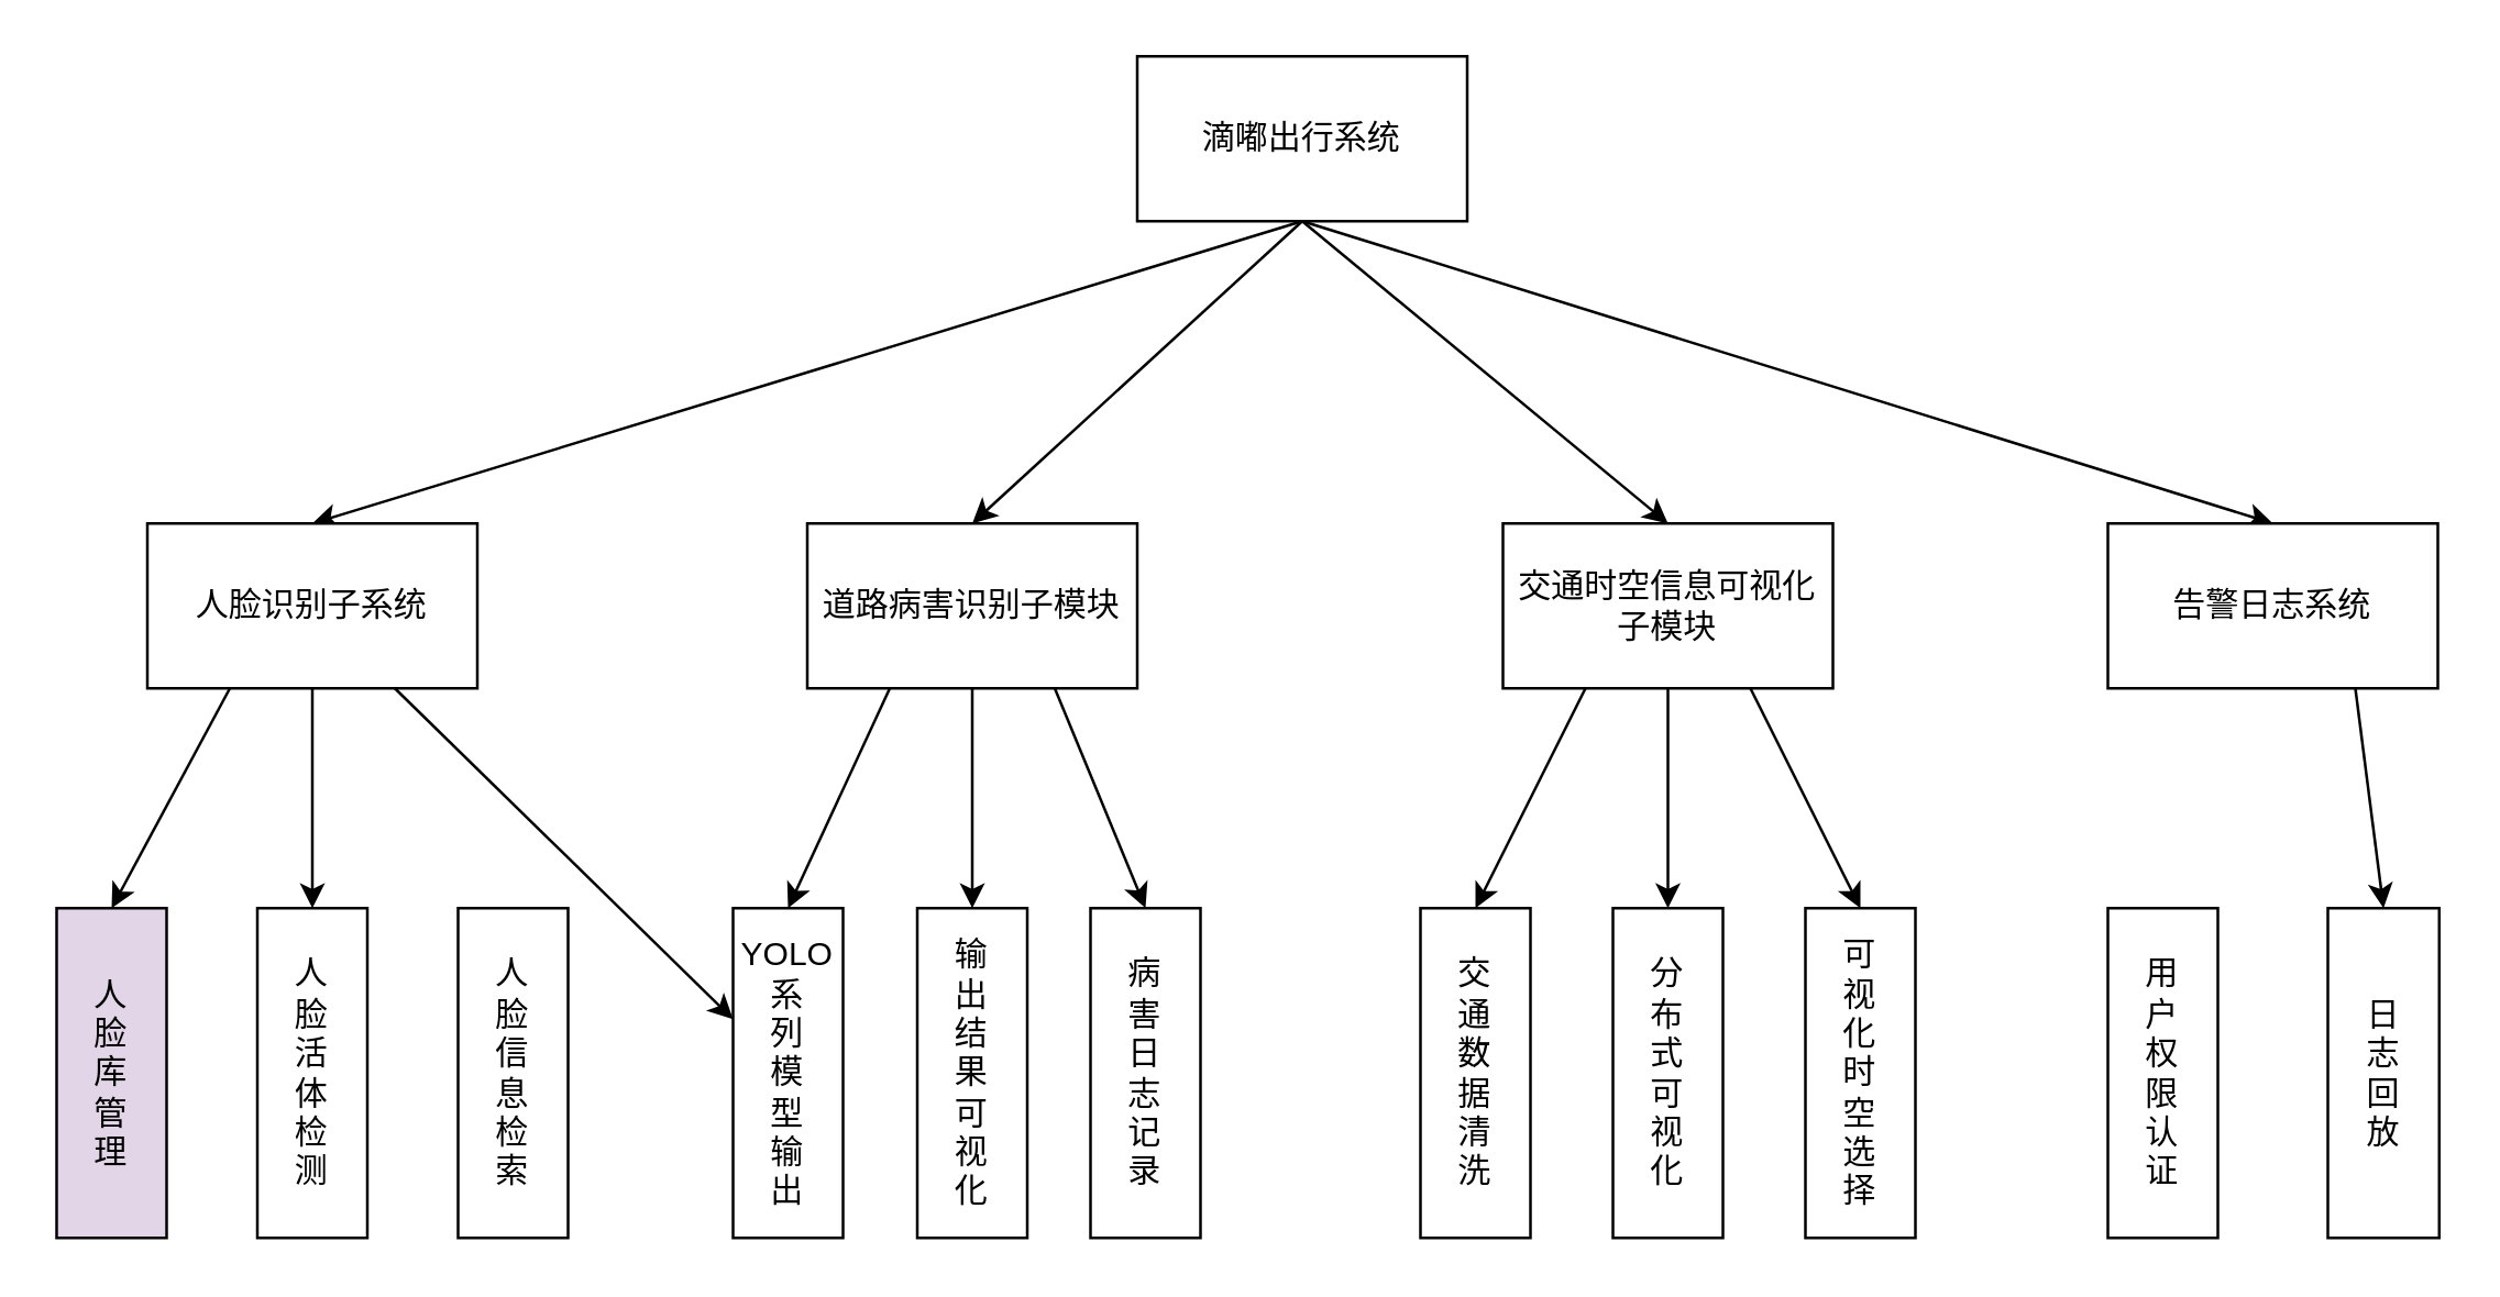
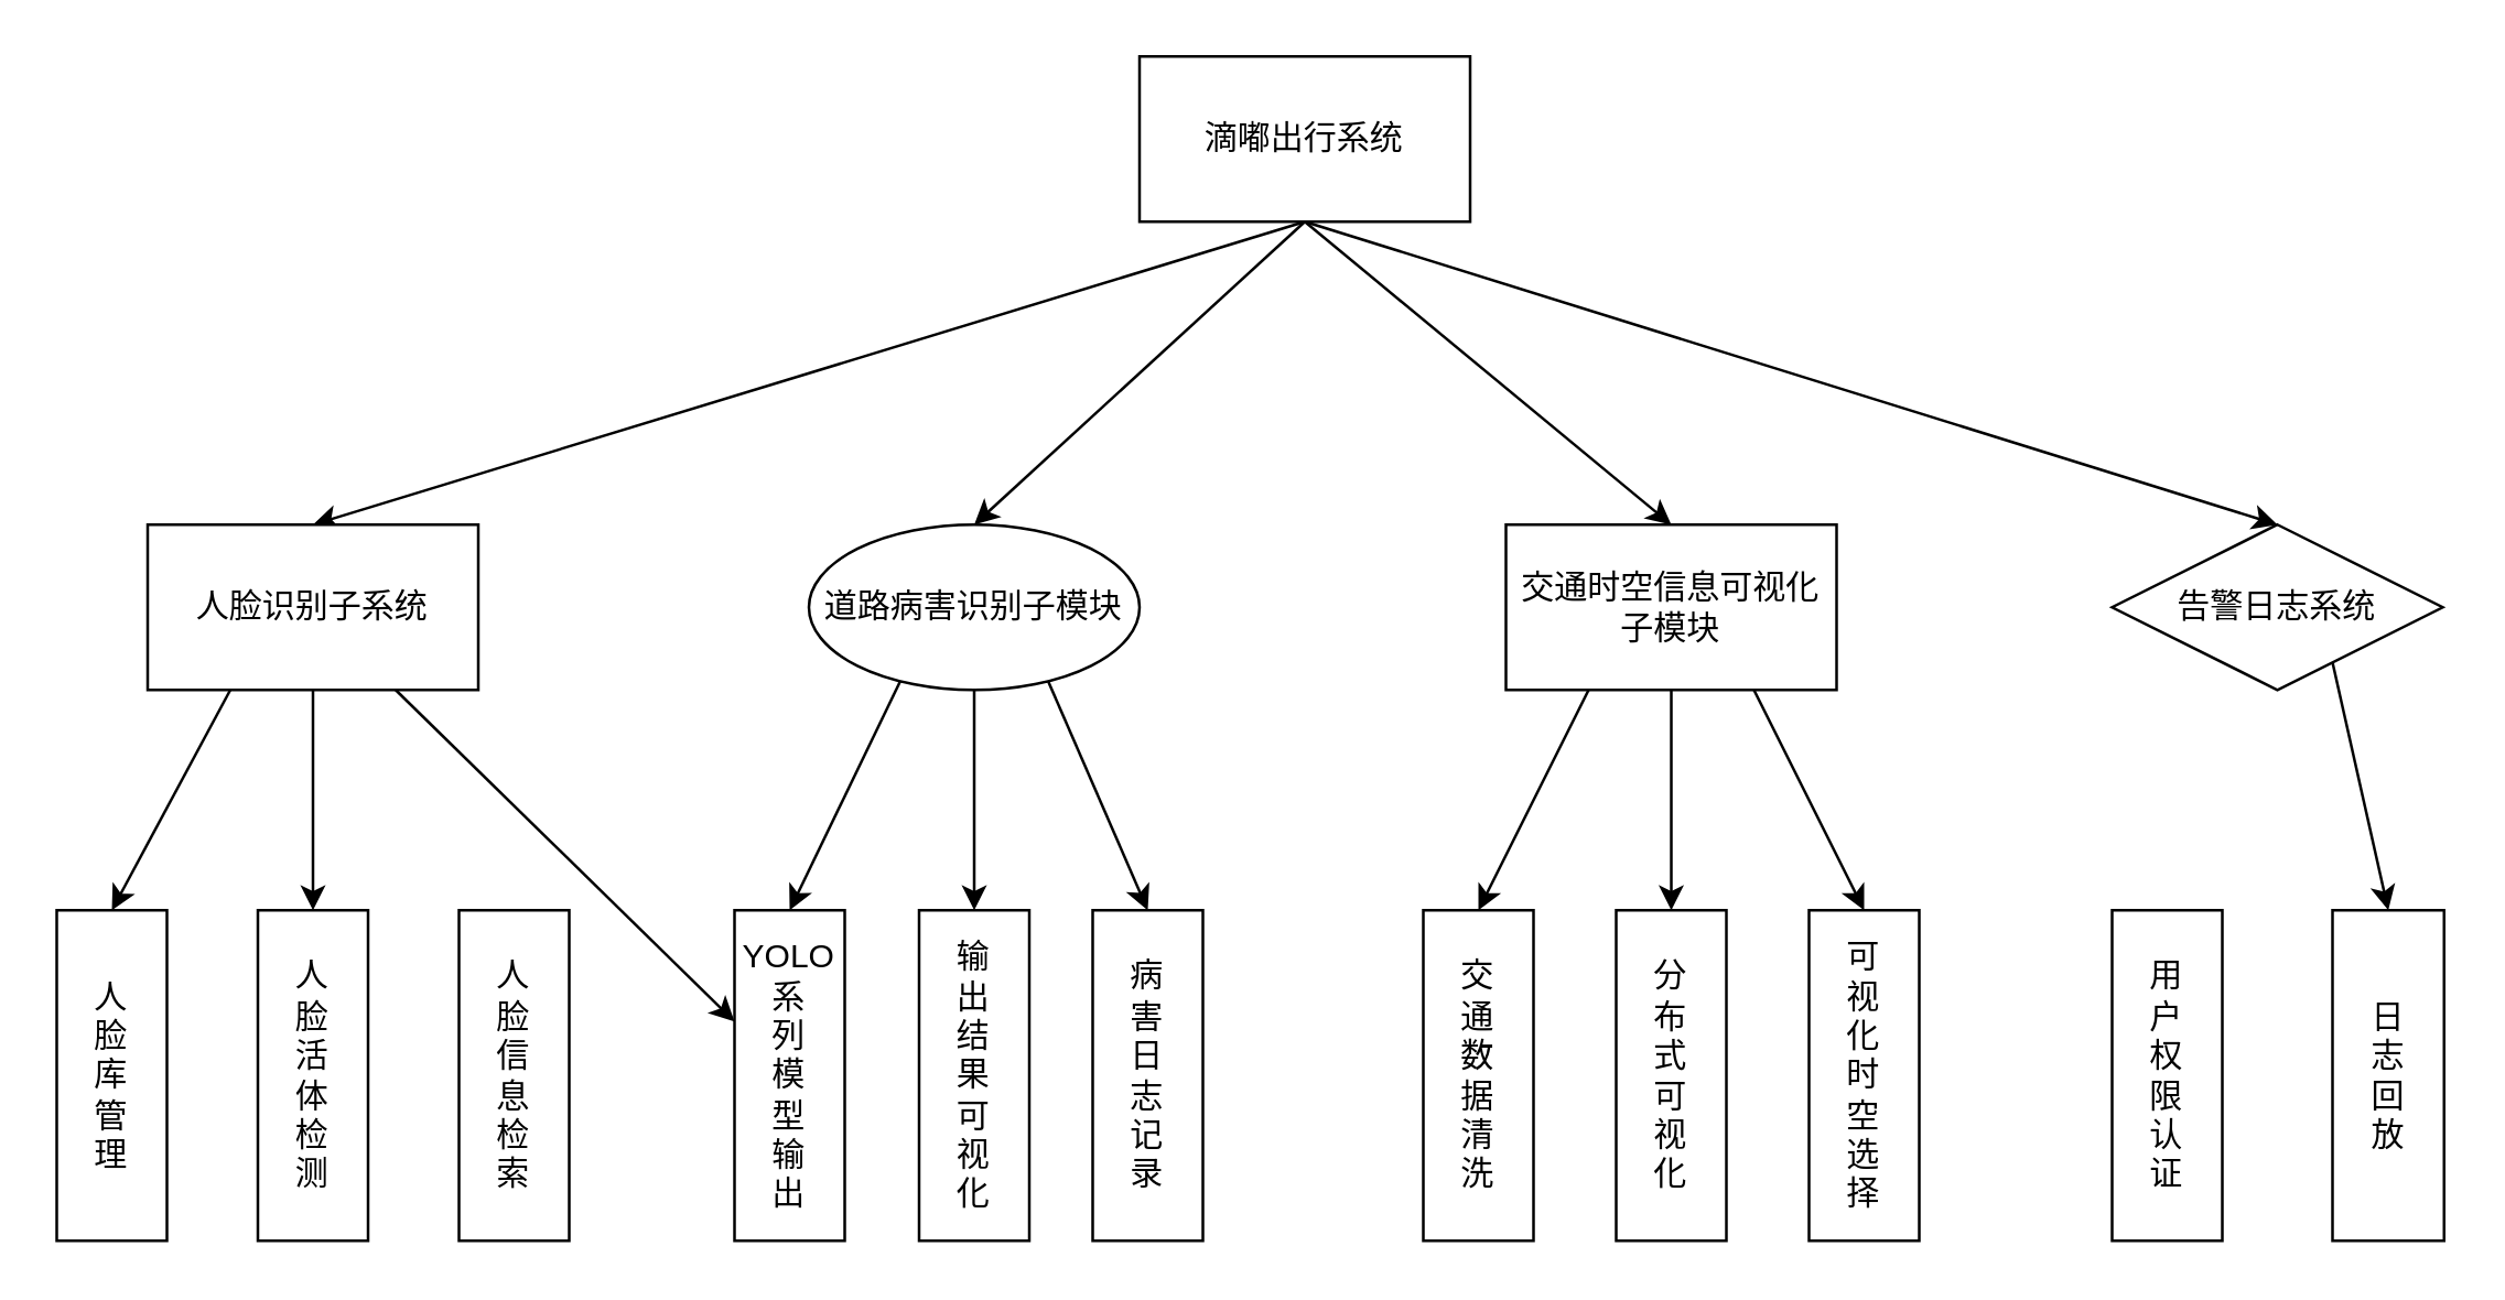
  <mxCell id="0" />
  <mxCell id="1" parent="0" />
  <mxCell id="2" style="edgeStyle=none;html=1;exitX=0.5;exitY=1;exitDx=0;exitDy=0;entryX=0.5;entryY=0;entryDx=0;entryDy=0;" edge="1" parent="1" source="6" target="10"><mxGeometry relative="1" as="geometry" /></mxCell>
  <mxCell id="3" style="edgeStyle=none;html=1;exitX=0.5;exitY=1;exitDx=0;exitDy=0;entryX=0.5;entryY=0;entryDx=0;entryDy=0;" edge="1" parent="1" source="6" target="18"><mxGeometry relative="1" as="geometry" /></mxCell>
  <mxCell id="4" style="edgeStyle=none;html=1;exitX=0.5;exitY=1;exitDx=0;exitDy=0;entryX=0.5;entryY=0;entryDx=0;entryDy=0;" edge="1" parent="1" source="6" target="14"><mxGeometry relative="1" as="geometry" /></mxCell>
  <mxCell id="5" style="edgeStyle=none;html=1;exitX=0.5;exitY=1;exitDx=0;exitDy=0;entryX=0.5;entryY=0;entryDx=0;entryDy=0;" edge="1" parent="1" source="6" target="20"><mxGeometry relative="1" as="geometry" /></mxCell>
  <mxCell id="6" value="滴嘟出行系统" style="rounded=0;whiteSpace=wrap;html=1;" vertex="1" parent="1"><mxGeometry x="413" y="20" width="120" height="60" as="geometry" /></mxCell>
  <mxCell id="7" style="edgeStyle=none;html=1;exitX=0.25;exitY=1;exitDx=0;exitDy=0;entryX=0.5;entryY=0;entryDx=0;entryDy=0;" edge="1" parent="1" source="10" target="29"><mxGeometry relative="1" as="geometry" /></mxCell>
  <mxCell id="8" style="edgeStyle=none;html=1;exitX=0.5;exitY=1;exitDx=0;exitDy=0;entryX=0.5;entryY=0;entryDx=0;entryDy=0;" edge="1" parent="1" source="10" target="30"><mxGeometry relative="1" as="geometry" /></mxCell>
  <mxCell id="9" style="edgeStyle=none;html=1;exitX=0.75;exitY=1;exitDx=0;exitDy=0;" edge="1" parent="1" source="10" target="26"><mxGeometry relative="1" as="geometry" /></mxCell>
  <mxCell id="10" value="人脸识别子系统" style="rounded=0;whiteSpace=wrap;html=1;" vertex="1" parent="1"><mxGeometry x="53" y="190" width="120" height="60" as="geometry" /></mxCell>
  <mxCell id="11" style="edgeStyle=none;html=1;exitX=0.25;exitY=1;exitDx=0;exitDy=0;entryX=0.5;entryY=0;entryDx=0;entryDy=0;" edge="1" parent="1" source="14" target="23"><mxGeometry relative="1" as="geometry" /></mxCell>
  <mxCell id="12" style="edgeStyle=none;html=1;exitX=0.5;exitY=1;exitDx=0;exitDy=0;entryX=0.5;entryY=0;entryDx=0;entryDy=0;" edge="1" parent="1" source="14" target="24"><mxGeometry relative="1" as="geometry" /></mxCell>
  <mxCell id="13" style="edgeStyle=none;html=1;exitX=0.75;exitY=1;exitDx=0;exitDy=0;entryX=0.5;entryY=0;entryDx=0;entryDy=0;" edge="1" parent="1" source="14" target="25"><mxGeometry relative="1" as="geometry" /></mxCell>
  <mxCell id="14" value="交通时空信息可视化子模块" style="rounded=0;whiteSpace=wrap;html=1;" vertex="1" parent="1"><mxGeometry x="546" y="190" width="120" height="60" as="geometry" /></mxCell>
  <mxCell id="15" style="edgeStyle=none;html=1;exitX=0.25;exitY=1;exitDx=0;exitDy=0;entryX=0.5;entryY=0;entryDx=0;entryDy=0;" edge="1" parent="1" source="18" target="26"><mxGeometry relative="1" as="geometry" /></mxCell>
  <mxCell id="16" style="edgeStyle=none;html=1;exitX=0.5;exitY=1;exitDx=0;exitDy=0;entryX=0.5;entryY=0;entryDx=0;entryDy=0;" edge="1" parent="1" source="18" target="27"><mxGeometry relative="1" as="geometry" /></mxCell>
  <mxCell id="17" style="edgeStyle=none;html=1;exitX=0.75;exitY=1;exitDx=0;exitDy=0;entryX=0.5;entryY=0;entryDx=0;entryDy=0;" edge="1" parent="1" source="18" target="28"><mxGeometry relative="1" as="geometry" /></mxCell>
- <mxCell id="18" value="道路病害识别子模块" style="rounded=0;whiteSpace=wrap;html=1;" vertex="1" parent="1"><mxGeometry x="293" y="190" width="120" height="60" as="geometry" /></mxCell>
+ <mxCell id="18" value="道路病害识别子模块" style="ellipse;whiteSpace=wrap;html=1;" vertex="1" parent="1"><mxGeometry x="293" y="190" width="120" height="60" as="geometry" /></mxCell>
  <mxCell id="19" style="edgeStyle=none;html=1;exitX=0.75;exitY=1;exitDx=0;exitDy=0;entryX=0.5;entryY=0;entryDx=0;entryDy=0;" edge="1" parent="1" source="20" target="22"><mxGeometry relative="1" as="geometry" /></mxCell>
- <mxCell id="20" value="告警日志系统" style="rounded=0;whiteSpace=wrap;html=1;" vertex="1" parent="1"><mxGeometry x="766" y="190" width="120" height="60" as="geometry" /></mxCell>
+ <mxCell id="20" value="告警日志系统" style="rhombus;whiteSpace=wrap;html=1;" vertex="1" parent="1"><mxGeometry x="766" y="190" width="120" height="60" as="geometry" /></mxCell>
  <mxCell id="21" value="用&lt;div&gt;户&lt;/div&gt;&lt;div&gt;权&lt;/div&gt;&lt;div&gt;限&lt;/div&gt;&lt;div&gt;认&lt;/div&gt;&lt;div&gt;证&lt;/div&gt;" style="rounded=0;whiteSpace=wrap;html=1;" vertex="1" parent="1"><mxGeometry x="766" y="330" width="40" height="120" as="geometry" /></mxCell>
  <mxCell id="22" value="日&lt;div&gt;&lt;span style=&quot;background-color: transparent;&quot;&gt;志&lt;/span&gt;&lt;/div&gt;&lt;div&gt;&lt;span style=&quot;background-color: transparent;&quot;&gt;回&lt;/span&gt;&lt;/div&gt;&lt;div&gt;放&lt;/div&gt;" style="rounded=0;whiteSpace=wrap;html=1;" vertex="1" parent="1"><mxGeometry x="846" y="330" width="40.5" height="120" as="geometry" /></mxCell>
  <mxCell id="23" value="交&lt;div&gt;通&lt;/div&gt;&lt;div&gt;&lt;span style=&quot;background-color: transparent;&quot;&gt;数&lt;/span&gt;&lt;/div&gt;&lt;div&gt;&lt;span style=&quot;background-color: transparent;&quot;&gt;据&lt;/span&gt;&lt;/div&gt;&lt;div&gt;&lt;span style=&quot;background-color: transparent;&quot;&gt;清&lt;/span&gt;&lt;/div&gt;&lt;div&gt;&lt;span style=&quot;background-color: transparent;&quot;&gt;洗&lt;/span&gt;&lt;/div&gt;" style="rounded=0;whiteSpace=wrap;html=1;" vertex="1" parent="1"><mxGeometry x="516" y="330" width="40" height="120" as="geometry" /></mxCell>
  <mxCell id="24" value="分&lt;div&gt;布&lt;/div&gt;&lt;div&gt;式&lt;/div&gt;&lt;div&gt;可&lt;/div&gt;&lt;div&gt;视&lt;/div&gt;&lt;div&gt;化&lt;/div&gt;" style="rounded=0;whiteSpace=wrap;html=1;" vertex="1" parent="1"><mxGeometry x="586" y="330" width="40" height="120" as="geometry" /></mxCell>
  <mxCell id="25" value="可&lt;div&gt;视&lt;/div&gt;&lt;div&gt;化&lt;/div&gt;&lt;div&gt;时&lt;div&gt;空&lt;div&gt;选&lt;/div&gt;&lt;div&gt;择&lt;/div&gt;&lt;/div&gt;&lt;/div&gt;" style="rounded=0;whiteSpace=wrap;html=1;" vertex="1" parent="1"><mxGeometry x="656" y="330" width="40" height="120" as="geometry" /></mxCell>
  <mxCell id="26" value="YOLO&lt;span style=&quot;background-color: transparent;&quot;&gt;系&lt;/span&gt;&lt;div&gt;列&lt;/div&gt;&lt;div&gt;模&lt;/div&gt;&lt;div&gt;型&lt;/div&gt;&lt;div&gt;输&lt;/div&gt;&lt;div&gt;出&lt;/div&gt;" style="rounded=0;whiteSpace=wrap;html=1;" vertex="1" parent="1"><mxGeometry x="266" y="330" width="40" height="120" as="geometry" /></mxCell>
  <mxCell id="27" value="&lt;div&gt;输&lt;/div&gt;&lt;div&gt;出&lt;/div&gt;&lt;div&gt;结&lt;/div&gt;&lt;div&gt;果&lt;/div&gt;&lt;div&gt;可&lt;/div&gt;&lt;div&gt;视&lt;/div&gt;&lt;div&gt;化&lt;/div&gt;" style="rounded=0;whiteSpace=wrap;html=1;" vertex="1" parent="1"><mxGeometry x="333" y="330" width="40" height="120" as="geometry" /></mxCell>
  <mxCell id="28" value="&lt;div&gt;病&lt;/div&gt;&lt;div&gt;害&lt;/div&gt;&lt;div&gt;日&lt;/div&gt;&lt;div&gt;志&lt;/div&gt;&lt;div&gt;记&lt;/div&gt;&lt;div&gt;录&lt;/div&gt;" style="rounded=0;whiteSpace=wrap;html=1;" vertex="1" parent="1"><mxGeometry x="396" y="330" width="40" height="120" as="geometry" /></mxCell>
- <mxCell id="29" value="人&lt;div&gt;脸&lt;/div&gt;&lt;div&gt;库&lt;/div&gt;&lt;div&gt;&lt;span style=&quot;color: rgb(0, 0, 0);&quot;&gt;管&lt;/span&gt;&lt;/div&gt;&lt;div&gt;&lt;span style=&quot;color: rgb(0, 0, 0);&quot;&gt;理&lt;/span&gt;&lt;/div&gt;" style="rounded=0;whiteSpace=wrap;html=1;fillColor=#e1d5e7;" vertex="1" parent="1"><mxGeometry x="20" y="330" width="40" height="120" as="geometry" /></mxCell>
+ <mxCell id="29" value="人&lt;div&gt;脸&lt;/div&gt;&lt;div&gt;库&lt;/div&gt;&lt;div&gt;&lt;span style=&quot;color: rgb(0, 0, 0);&quot;&gt;管&lt;/span&gt;&lt;/div&gt;&lt;div&gt;&lt;span style=&quot;color: rgb(0, 0, 0);&quot;&gt;理&lt;/span&gt;&lt;/div&gt;" style="rounded=0;whiteSpace=wrap;html=1;" vertex="1" parent="1"><mxGeometry x="20" y="330" width="40" height="120" as="geometry" /></mxCell>
  <mxCell id="30" value="人&lt;div&gt;脸&lt;/div&gt;&lt;div&gt;活&lt;/div&gt;&lt;div&gt;体&lt;/div&gt;&lt;div&gt;检&lt;/div&gt;&lt;div&gt;测&lt;/div&gt;" style="rounded=0;whiteSpace=wrap;html=1;" vertex="1" parent="1"><mxGeometry x="93" y="330" width="40" height="120" as="geometry" /></mxCell>
  <mxCell id="31" value="人&lt;div&gt;脸&lt;/div&gt;&lt;div&gt;信&lt;/div&gt;&lt;div&gt;息&lt;/div&gt;&lt;div&gt;检&lt;/div&gt;&lt;div&gt;索&lt;/div&gt;" style="rounded=0;whiteSpace=wrap;html=1;" vertex="1" parent="1"><mxGeometry x="166" y="330" width="40" height="120" as="geometry" /></mxCell>
